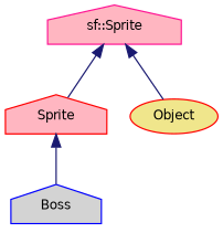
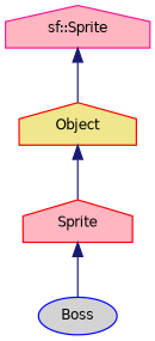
  digraph {
    node [color=red fillcolor=lightpink fontname=Helvetica fontsize=10 shape=ellipse style=filled]
    edge [color=midnightblue dir=back fontname=Helvetica fontsize=10 labelfontname=Helvetica labelfontsize=10 style=solid]
-   n1 [color=blue fillcolor=lightgrey fontcolor=black height=0.2 label=Boss shape=house width=0.4]
+   n1 [color=blue fillcolor=lightgrey fontcolor=black height=0.2 label=Boss width=0.4]
    n2 [height=0.2 label=Sprite shape=house width=0.4]
-   n3 [fillcolor=khaki height=0.2 label=Object width=0.4]
+   n3 [fillcolor=khaki height=0.2 label=Object shape=house width=0.4]
    n4 [color=deeppink height=0.2 label="sf::Sprite" shape=house width=0.4]
    n2 -> n1
-   n4 -> n2
+   n3 -> n2
    n4 -> n3
  }
